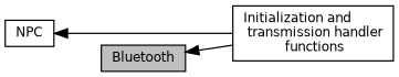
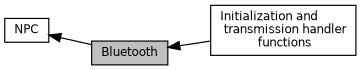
  digraph {
    rankdir=LR
    node [color=black fillcolor=white fontname=Helvetica fontsize=10 shape=record style=filled]
    edge [dir=back fontname=Helvetica fontsize=10 labelfontname=Helvetica labelfontsize=10 shape=plaintext style=solid]
    n1 [height=0.2 label="Initialization and\l transmission handler\l functions" width=0.4]
    n2 [height=0.2 label=NPC width=0.4]
    n3 [fillcolor=grey75 fontcolor=black height=0.2 label=Bluetooth width=0.4]
-   n2 -> n1
+   n2 -> n3
    n3 -> n1
  }
